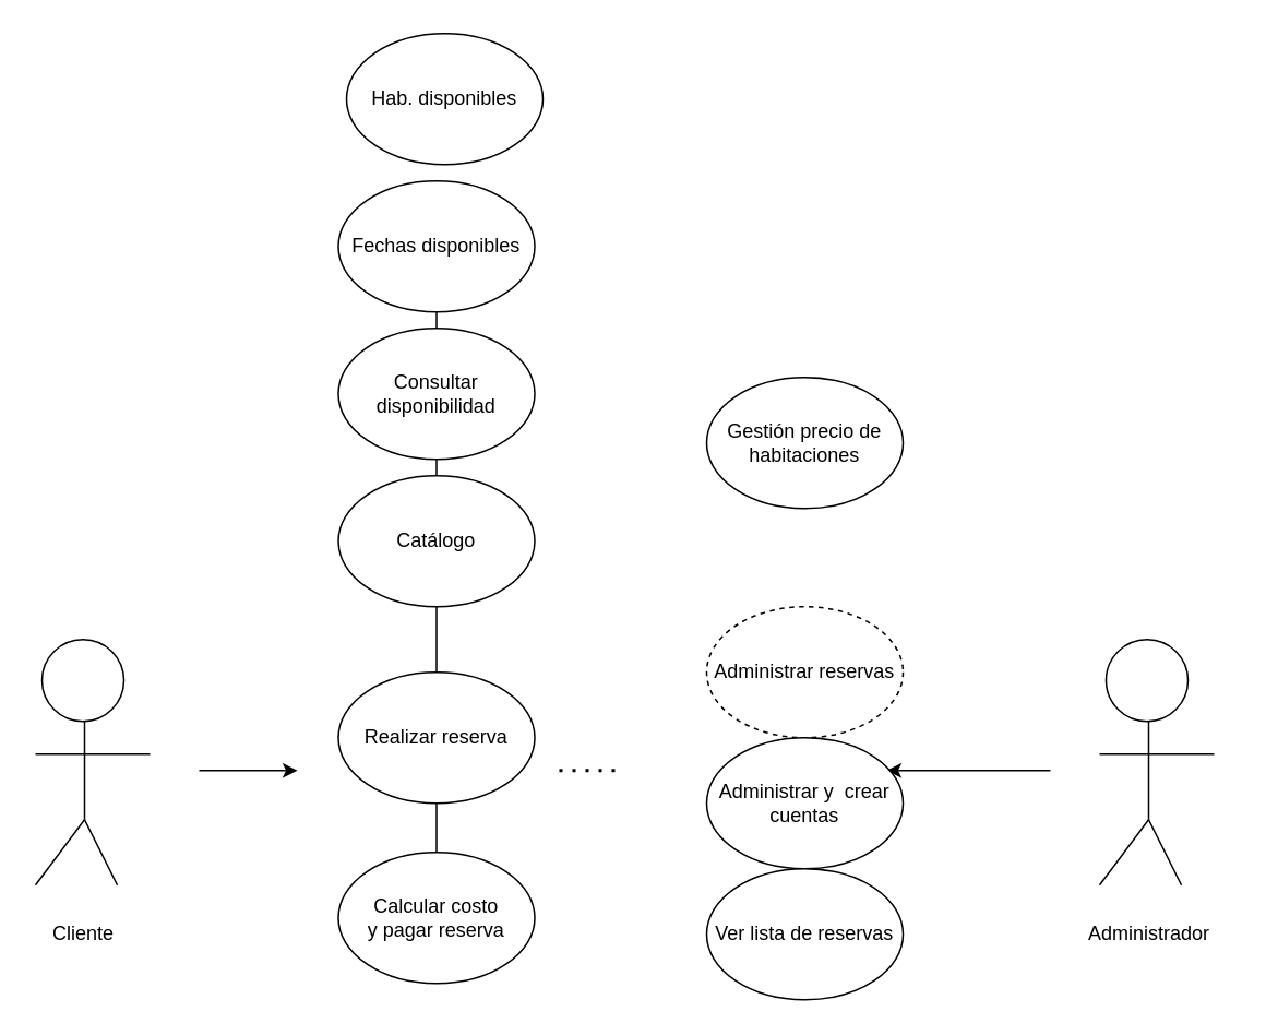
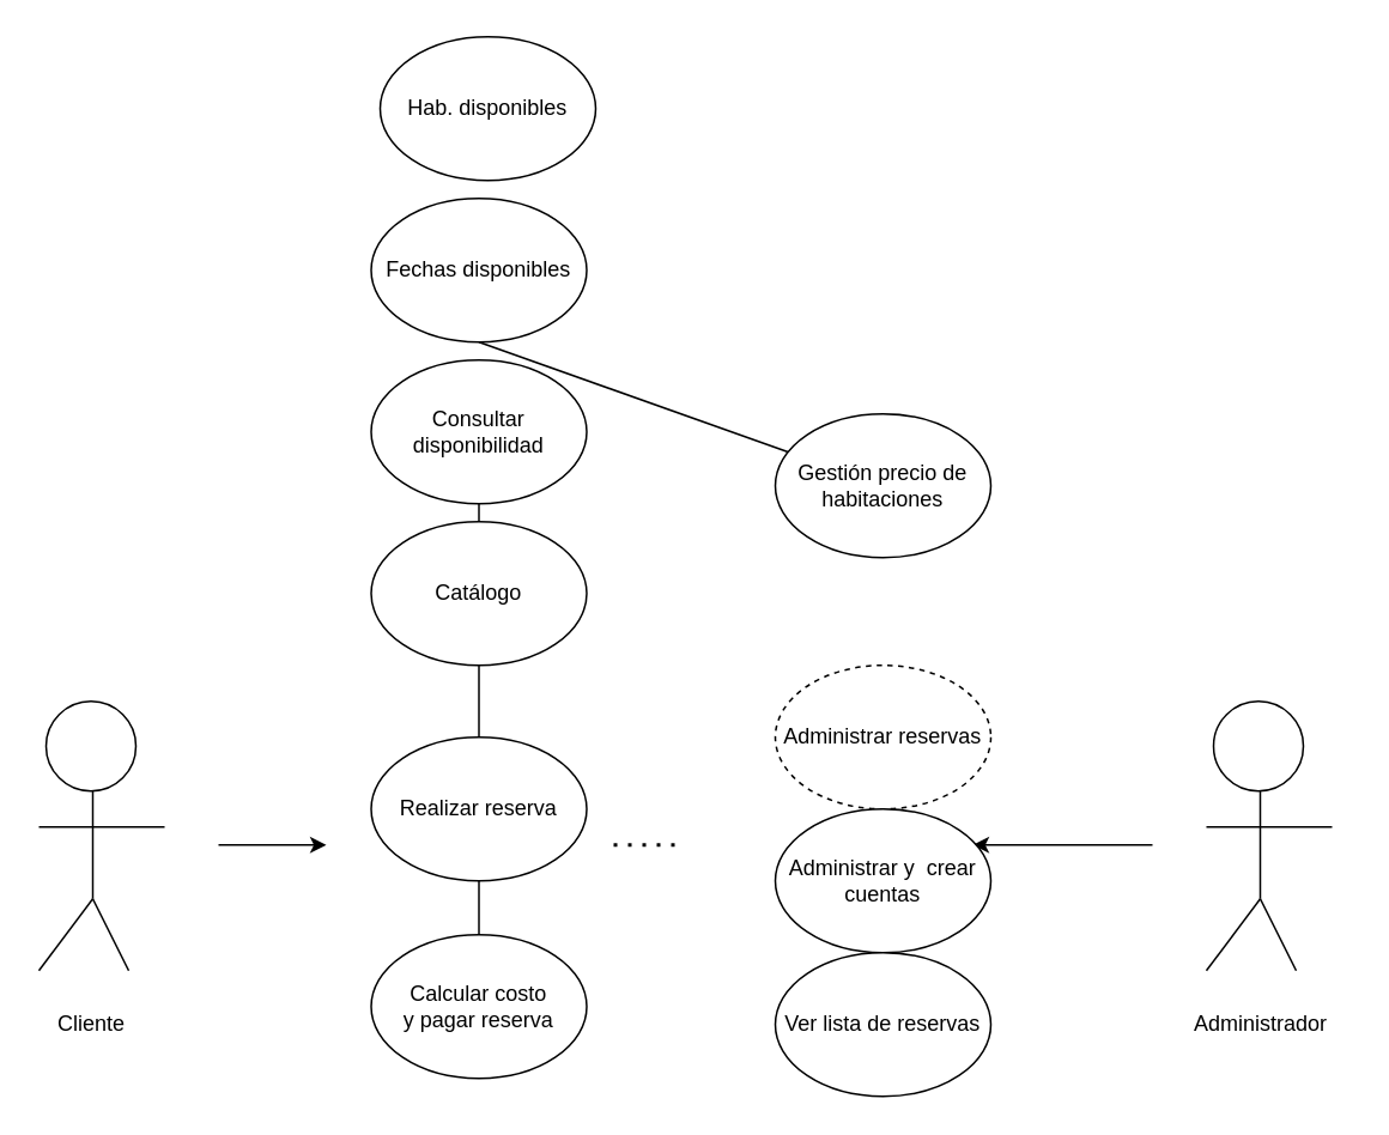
  <mxCell id="0" />
  <mxCell id="1" parent="0" />
  <mxCell id="2" value="Hab. disponibles" style="ellipse;whiteSpace=wrap;html=1;" vertex="1" parent="1"><mxGeometry x="211" y="20" width="120" height="80" as="geometry" /></mxCell>
  <mxCell id="3" value="Fechas disponibles" style="ellipse;whiteSpace=wrap;html=1;" vertex="1" parent="1"><mxGeometry x="206" y="110" width="120" height="80" as="geometry" /></mxCell>
  <mxCell id="4" value="Consultar disponibilidad" style="ellipse;whiteSpace=wrap;html=1;" vertex="1" parent="1"><mxGeometry x="206" y="200" width="120" height="80" as="geometry" /></mxCell>
  <mxCell id="5" value="Catálogo" style="ellipse;whiteSpace=wrap;html=1;" vertex="1" parent="1"><mxGeometry x="206" y="290" width="120" height="80" as="geometry" /></mxCell>
  <mxCell id="6" value="Realizar reserva" style="ellipse;whiteSpace=wrap;html=1;" vertex="1" parent="1"><mxGeometry x="206" y="410" width="120" height="80" as="geometry" /></mxCell>
  <mxCell id="7" value="Calcular costo&lt;div&gt;y pagar reserva&lt;/div&gt;" style="ellipse;whiteSpace=wrap;html=1;" vertex="1" parent="1"><mxGeometry x="206" y="520" width="120" height="80" as="geometry" /></mxCell>
  <mxCell id="8" value="Administrar reservas" style="ellipse;whiteSpace=wrap;html=1;dashed=1;" vertex="1" parent="1"><mxGeometry x="431" y="370" width="120" height="80" as="geometry" /></mxCell>
  <mxCell id="9" value="Gestión precio de habitaciones" style="ellipse;whiteSpace=wrap;html=1;" vertex="1" parent="1"><mxGeometry x="431" y="230" width="120" height="80" as="geometry" /></mxCell>
  <mxCell id="10" value="" style="ellipse;whiteSpace=wrap;html=1;aspect=fixed;" vertex="1" parent="1"><mxGeometry x="25" y="390" width="50" height="50" as="geometry" /></mxCell>
  <mxCell id="11" value="" style="endArrow=none;html=1;rounded=0;" edge="1" parent="1"><mxGeometry width="50" height="50" relative="1" as="geometry"><mxPoint x="21" y="540" as="sourcePoint" /><mxPoint x="51" y="500" as="targetPoint" /></mxGeometry></mxCell>
  <mxCell id="12" value="" style="endArrow=none;html=1;rounded=0;" edge="1" parent="1"><mxGeometry width="50" height="50" relative="1" as="geometry"><mxPoint x="71" y="540" as="sourcePoint" /><mxPoint x="51" y="500" as="targetPoint" /></mxGeometry></mxCell>
  <mxCell id="13" value="" style="endArrow=none;html=1;rounded=0;" edge="1" parent="1"><mxGeometry width="50" height="50" relative="1" as="geometry"><mxPoint x="51" y="500" as="sourcePoint" /><mxPoint x="51" y="440" as="targetPoint" /></mxGeometry></mxCell>
  <mxCell id="14" value="" style="endArrow=none;html=1;rounded=0;" edge="1" parent="1"><mxGeometry width="50" height="50" relative="1" as="geometry"><mxPoint x="21" y="460" as="sourcePoint" /><mxPoint x="91" y="460" as="targetPoint" /></mxGeometry></mxCell>
  <mxCell id="15" value="" style="ellipse;whiteSpace=wrap;html=1;aspect=fixed;" vertex="1" parent="1"><mxGeometry x="675" y="390" width="50" height="50" as="geometry" /></mxCell>
  <mxCell id="16" value="" style="endArrow=none;html=1;rounded=0;" edge="1" parent="1"><mxGeometry width="50" height="50" relative="1" as="geometry"><mxPoint x="671" y="540" as="sourcePoint" /><mxPoint x="701" y="500" as="targetPoint" /></mxGeometry></mxCell>
  <mxCell id="17" value="" style="endArrow=none;html=1;rounded=0;" edge="1" parent="1"><mxGeometry width="50" height="50" relative="1" as="geometry"><mxPoint x="721" y="540" as="sourcePoint" /><mxPoint x="701" y="500" as="targetPoint" /></mxGeometry></mxCell>
  <mxCell id="18" value="" style="endArrow=none;html=1;rounded=0;" edge="1" parent="1"><mxGeometry width="50" height="50" relative="1" as="geometry"><mxPoint x="701" y="500" as="sourcePoint" /><mxPoint x="701" y="440" as="targetPoint" /></mxGeometry></mxCell>
  <mxCell id="19" value="" style="endArrow=none;html=1;rounded=0;" edge="1" parent="1"><mxGeometry width="50" height="50" relative="1" as="geometry"><mxPoint x="671" y="460" as="sourcePoint" /><mxPoint x="741" y="460" as="targetPoint" /></mxGeometry></mxCell>
  <mxCell id="20" value="" style="endArrow=classic;html=1;rounded=0;" edge="1" parent="1"><mxGeometry width="50" height="50" relative="1" as="geometry"><mxPoint x="121" y="470" as="sourcePoint" /><mxPoint x="181" y="470" as="targetPoint" /></mxGeometry></mxCell>
  <mxCell id="21" value="" style="endArrow=none;dashed=1;html=1;dashPattern=1 3;strokeWidth=2;rounded=0;" edge="1" parent="1"><mxGeometry width="50" height="50" relative="1" as="geometry"><mxPoint x="341" y="470" as="sourcePoint" /><mxPoint x="381" y="470" as="targetPoint" /></mxGeometry></mxCell>
  <mxCell id="22" value="" style="endArrow=classic;html=1;rounded=0;" edge="1" parent="1"><mxGeometry width="50" height="50" relative="1" as="geometry"><mxPoint x="641" y="470" as="sourcePoint" /><mxPoint x="541" y="470" as="targetPoint" /></mxGeometry></mxCell>
  <mxCell id="23" value="Administrar y&amp;nbsp; crear cuentas" style="ellipse;whiteSpace=wrap;html=1;" vertex="1" parent="1"><mxGeometry x="431" y="450" width="120" height="80" as="geometry" /></mxCell>
  <mxCell id="24" value="Cliente" style="text;html=1;align=center;verticalAlign=middle;resizable=0;points=[];autosize=1;strokeColor=none;fillColor=none;" vertex="1" parent="1"><mxGeometry x="20" y="555" width="60" height="30" as="geometry" /></mxCell>
  <mxCell id="25" value="Administrador" style="text;html=1;align=center;verticalAlign=middle;resizable=0;points=[];autosize=1;strokeColor=none;fillColor=none;" vertex="1" parent="1"><mxGeometry x="651" y="555" width="100" height="30" as="geometry" /></mxCell>
  <mxCell id="26" value="Ver lista de reservas" style="ellipse;whiteSpace=wrap;html=1;" vertex="1" parent="1"><mxGeometry x="431" y="530" width="120" height="80" as="geometry" /></mxCell>
- <mxCell id="27" value="" style="endArrow=none;html=1;rounded=0;exitX=0.5;exitY=1;exitDx=0;exitDy=0;entryX=0.5;entryY=0;entryDx=0;entryDy=0;" edge="1" parent="1" source="3" target="4"><mxGeometry width="50" height="50" relative="1" as="geometry"><mxPoint x="371" y="380" as="sourcePoint" /><mxPoint x="411" y="230" as="targetPoint" /></mxGeometry></mxCell>
+ <mxCell id="27" value="" style="endArrow=none;html=1;rounded=0;exitX=0.5;exitY=1;exitDx=0;exitDy=0;" edge="1" parent="1" source="3" target="9"><mxGeometry width="50" height="50" relative="1" as="geometry"><mxPoint x="371" y="380" as="sourcePoint" /><mxPoint x="411" y="230" as="targetPoint" /></mxGeometry></mxCell>
  <mxCell id="28" value="" style="endArrow=none;html=1;rounded=0;entryX=0.5;entryY=1;entryDx=0;entryDy=0;exitX=0.5;exitY=0;exitDx=0;exitDy=0;" edge="1" parent="1" source="6" target="5"><mxGeometry width="50" height="50" relative="1" as="geometry"><mxPoint x="246" y="430" as="sourcePoint" /><mxPoint x="296" y="380" as="targetPoint" /></mxGeometry></mxCell>
  <mxCell id="29" value="" style="endArrow=none;html=1;rounded=0;entryX=0.5;entryY=1;entryDx=0;entryDy=0;exitX=0.5;exitY=0;exitDx=0;exitDy=0;" edge="1" parent="1" source="5" target="4"><mxGeometry width="50" height="50" relative="1" as="geometry"><mxPoint x="371" y="380" as="sourcePoint" /><mxPoint x="421" y="330" as="targetPoint" /></mxGeometry></mxCell>
  <mxCell id="30" value="" style="endArrow=none;html=1;rounded=0;entryX=0.5;entryY=1;entryDx=0;entryDy=0;exitX=0.5;exitY=0;exitDx=0;exitDy=0;" edge="1" parent="1" source="7" target="6"><mxGeometry width="50" height="50" relative="1" as="geometry"><mxPoint x="371" y="480" as="sourcePoint" /><mxPoint x="421" y="430" as="targetPoint" /></mxGeometry></mxCell>
